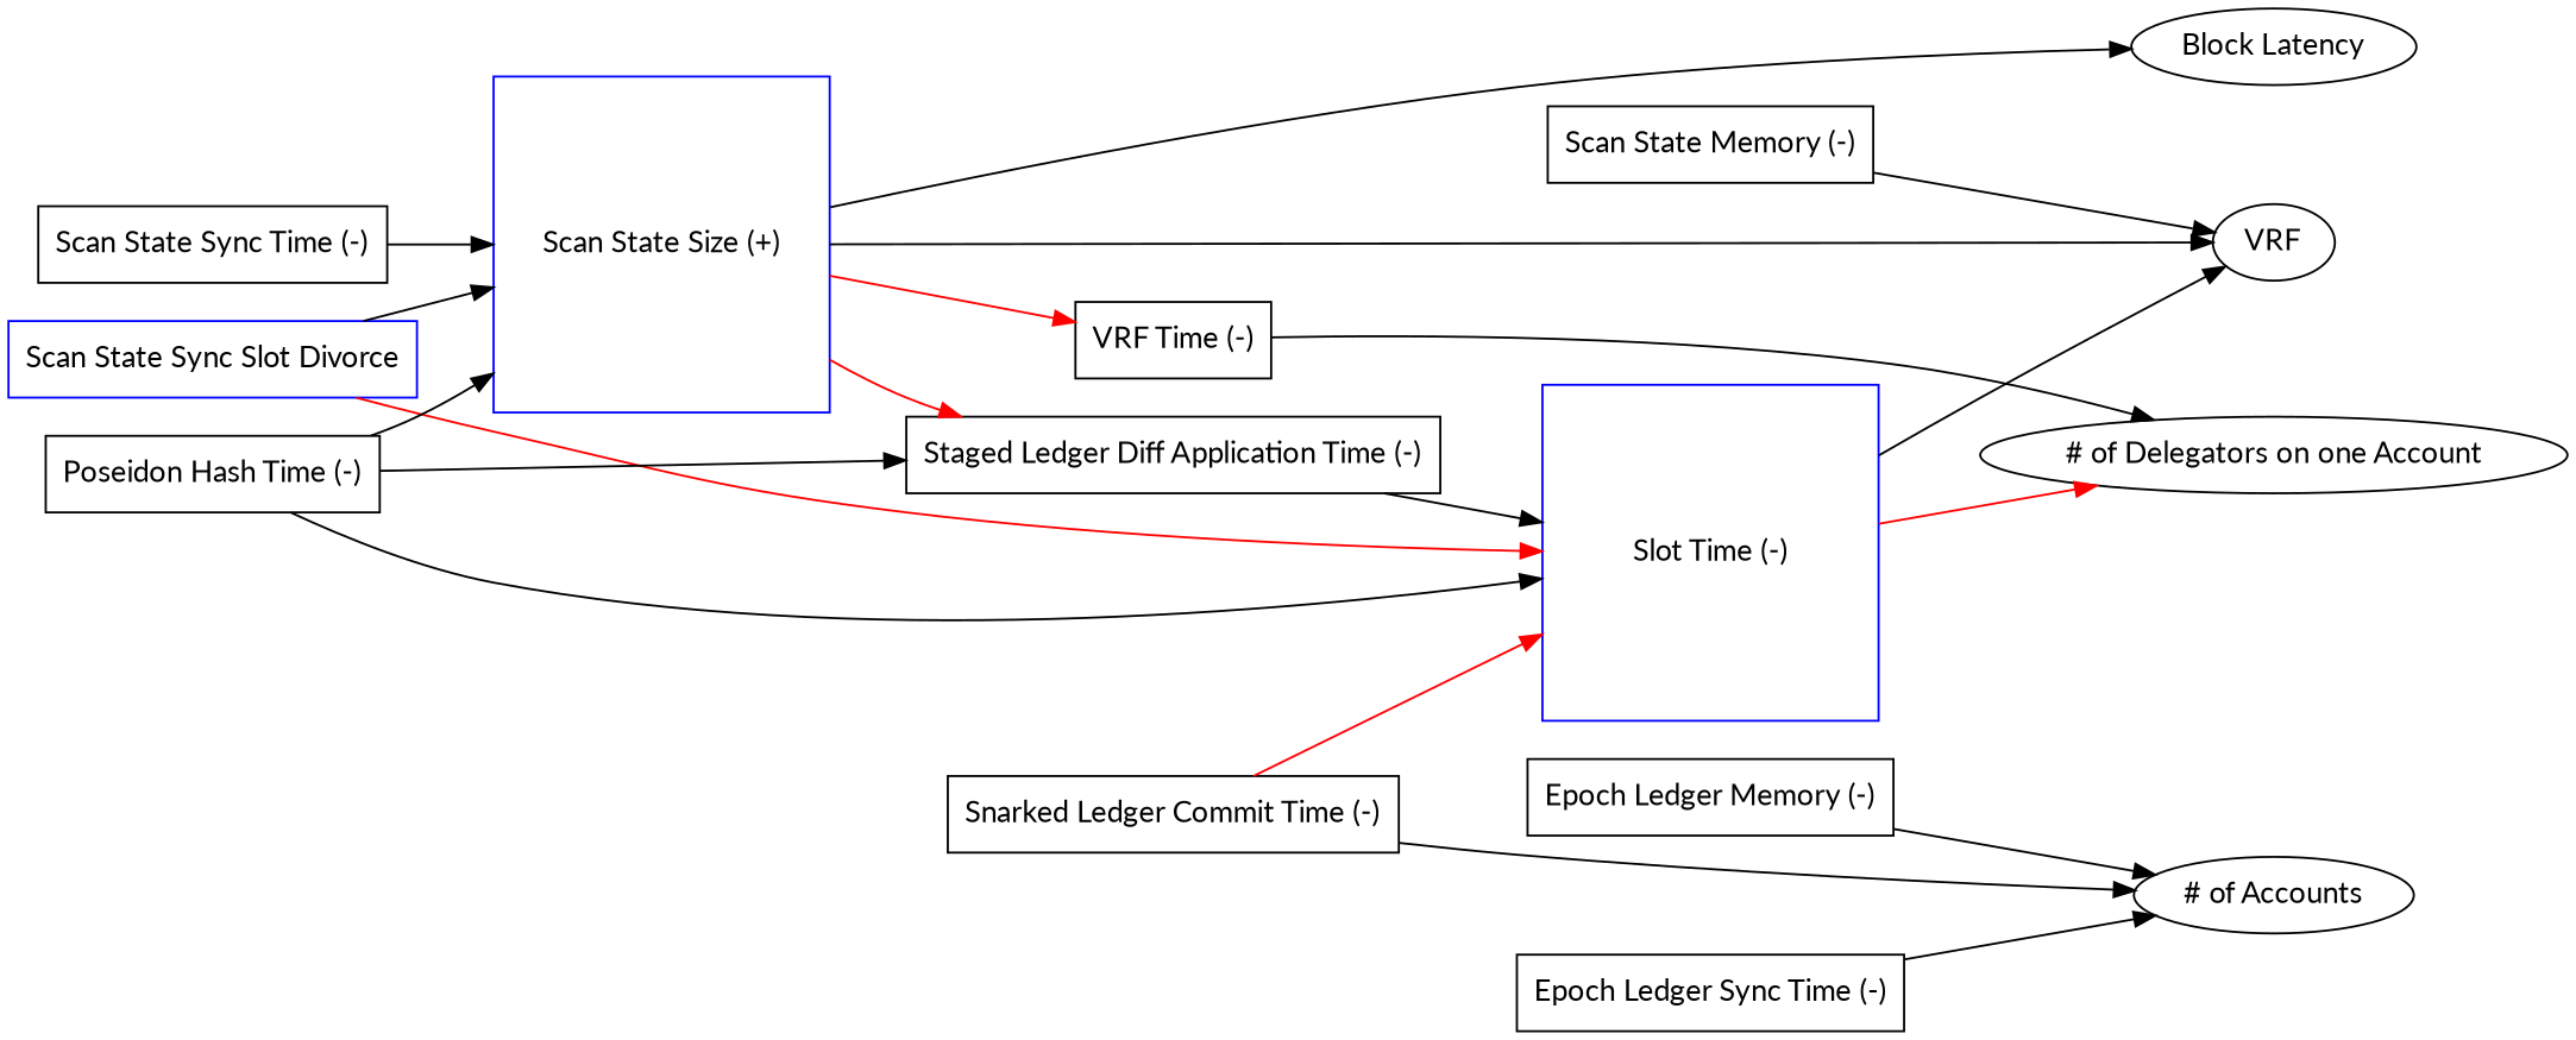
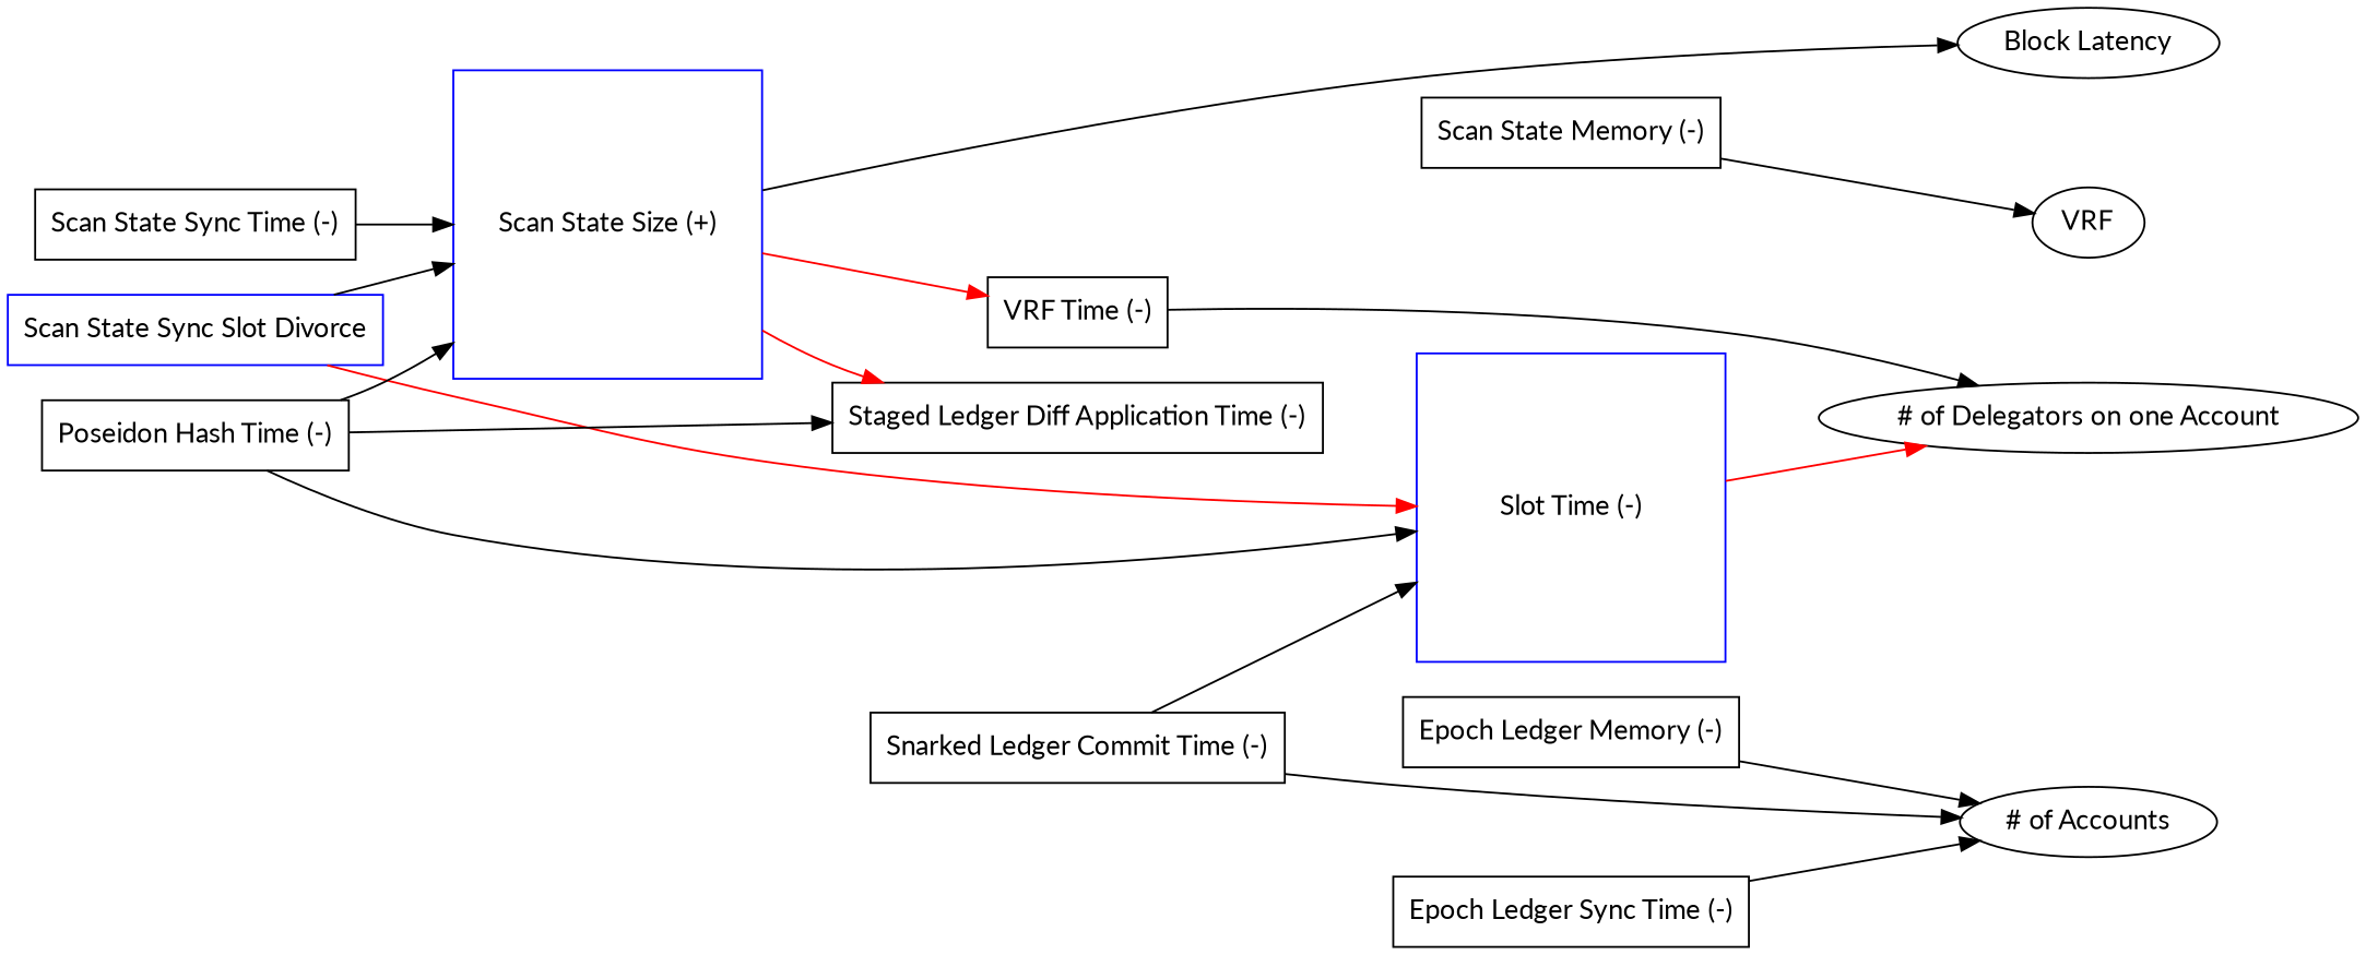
  digraph {
    fontname=Lato
    rankdir=LR
    node [fontname=Lato shape=rectangle]
    edge [color=black fontname=Lato]
    n1 [color=blue fixedsize=true label="Scan State Size (+)" shape=square width=2.2]
    n2 [color=blue fixedsize=true label="Slot Time (-)" shape=square width=2.2]
    n3 [label="Epoch Ledger Sync Time (-)"]
    n4 [label="Epoch Ledger Memory (-)"]
    n5 [label="Staged Ledger Diff Application Time (-)"]
    n6 [label="Snarked Ledger Commit Time (-)"]
    n7 [label="Scan State Sync Time (-)"]
    n8 [label="Scan State Memory (-)"]
    n9 [color=blue label="Scan State Sync Slot Divorce"]
    n10 [label="Poseidon Hash Time (-)"]
    n11 [label="VRF Time (-)"]
    n12 [label="# of Accounts" shape=oval]
    n13 [label=VRF shape=oval]
    n14 [label="Block Latency" shape=oval]
    n15 [label="# of Delegators on one Account" shape=oval]
    subgraph sub_1 {
      n1
      n2
    }
    subgraph sub_2 {
      n3
      n4
      n5
      n6
      n7
      n8
      n9
      n10
      n11
    }
    subgraph sub_3 {
      rank=same
      n12
      n13
      n14
      n15
    }
    subgraph sub_4 {
      n1
      n2
      n3
      n4
      n5
      n6
      n7
      n8
      n9
      n10
      n11
      n12
      n13
      n14
      n15
    }
    subgraph sub_5 {
      n1
      n2
      n5
      n6
      n14
      n15
    }
    n1 -> n5 [color=red]
    n1 -> n11 [color=red]
-   n1 -> n13
    n1 -> n14
-   n2 -> n13
    n2 -> n15 [color=red]
    n3 -> n12
    n4 -> n12
-   n5 -> n2
-   n6 -> n2 [color=red]
+   n6 -> n2
    n6 -> n12
    n7 -> n1
    n8 -> n13
    n9 -> n1
    n9 -> n2 [color=red]
    n10 -> n1
    n10 -> n2
    n10 -> n5
    n11 -> n15
  }
